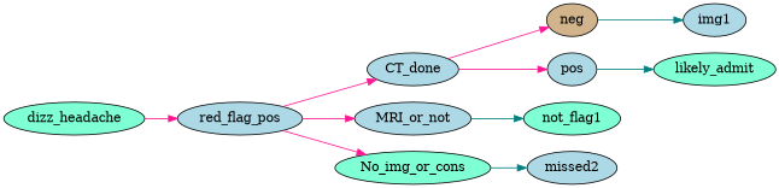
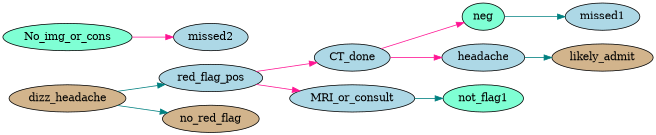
  digraph {
    rankdir=LR
    node [fillcolor=lightblue style=filled]
    edge [color=teal]
-   dizz_headache [fillcolor=aquamarine]
+   dizz_headache [fillcolor=tan]
    red_flag_pos
+   no_red_flag [fillcolor=tan]
    CT_done
-   MRI_or_consult [label=MRI_or_not]
+   MRI_or_consult
    No_img_or_cons [fillcolor=aquamarine]
-   neg [fillcolor=tan]
-   pos
+   neg [fillcolor=aquamarine]
+   pos [label=headache]
    n9 [fillcolor=aquamarine label=not_flag1]
    missed2
-   missed1 [label=img1]
-   likely_admit [fillcolor=aquamarine]
-   dizz_headache -> red_flag_pos [color=deeppink]
+   missed1
+   likely_admit [fillcolor=tan]
+   dizz_headache -> red_flag_pos
+   dizz_headache -> no_red_flag
    red_flag_pos -> CT_done [color=deeppink]
    red_flag_pos -> MRI_or_consult [color=deeppink]
-   red_flag_pos -> No_img_or_cons [color=deeppink]
    CT_done -> neg [color=deeppink]
    CT_done -> pos [color=deeppink]
    MRI_or_consult -> n9
-   No_img_or_cons -> missed2
+   No_img_or_cons -> missed2 [color=deeppink]
    neg -> missed1
    pos -> likely_admit
  }
